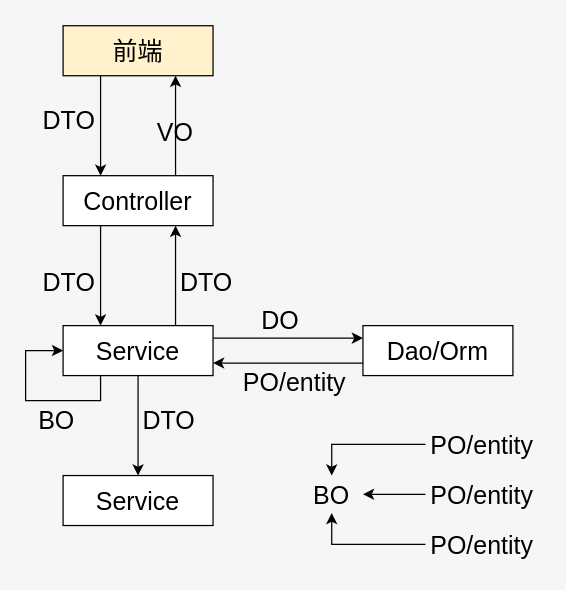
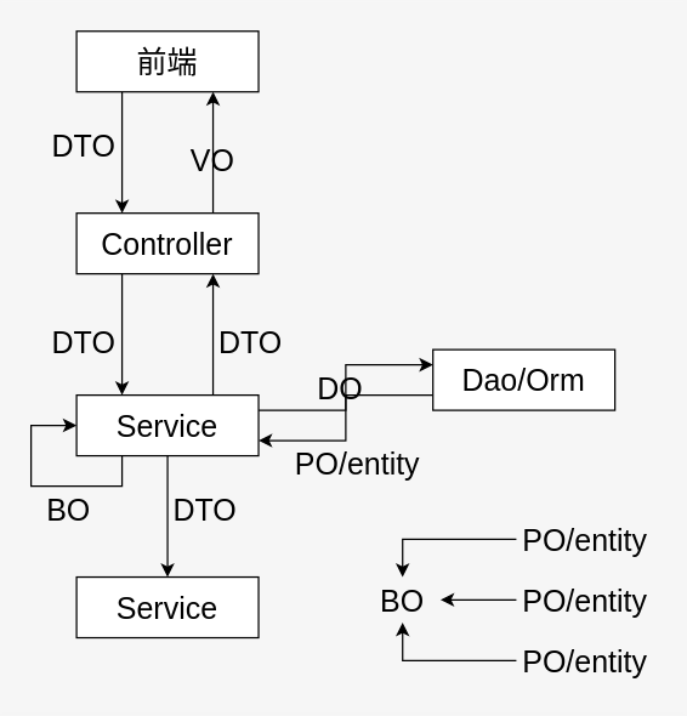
  <mxCell id="0" />
  <mxCell id="1" parent="0" />
  <mxCell id="2" style="edgeStyle=orthogonalEdgeStyle;rounded=0;orthogonalLoop=1;jettySize=auto;html=1;exitX=0.75;exitY=0;exitDx=0;exitDy=0;entryX=0.75;entryY=1;entryDx=0;entryDy=0;fontSize=20;" edge="1" parent="1" source="4" target="6"><mxGeometry relative="1" as="geometry" /></mxCell>
  <mxCell id="3" style="edgeStyle=orthogonalEdgeStyle;rounded=0;orthogonalLoop=1;jettySize=auto;html=1;exitX=0.25;exitY=1;exitDx=0;exitDy=0;entryX=0.25;entryY=0;entryDx=0;entryDy=0;fontSize=20;" edge="1" parent="1" source="4" target="10"><mxGeometry relative="1" as="geometry" /></mxCell>
  <mxCell id="4" value="Controller" style="rounded=0;whiteSpace=wrap;html=1;fontSize=20;" vertex="1" parent="1"><mxGeometry x="50" y="140" width="120" height="40" as="geometry" /></mxCell>
  <mxCell id="5" style="edgeStyle=orthogonalEdgeStyle;rounded=0;orthogonalLoop=1;jettySize=auto;html=1;exitX=0.25;exitY=1;exitDx=0;exitDy=0;entryX=0.25;entryY=0;entryDx=0;entryDy=0;fontSize=20;" edge="1" parent="1" source="6" target="4"><mxGeometry relative="1" as="geometry" /></mxCell>
- <mxCell id="6" value="前端" style="rounded=0;whiteSpace=wrap;html=1;fontSize=20;fillColor=#fff2cc;" vertex="1" parent="1"><mxGeometry x="50" y="20" width="120" height="40" as="geometry" /></mxCell>
+ <mxCell id="6" value="前端" style="rounded=0;whiteSpace=wrap;html=1;fontSize=20;" vertex="1" parent="1"><mxGeometry x="50" y="20" width="120" height="40" as="geometry" /></mxCell>
  <mxCell id="7" style="edgeStyle=orthogonalEdgeStyle;rounded=0;orthogonalLoop=1;jettySize=auto;html=1;exitX=0.75;exitY=0;exitDx=0;exitDy=0;entryX=0.75;entryY=1;entryDx=0;entryDy=0;fontSize=20;" edge="1" parent="1" source="10" target="4"><mxGeometry relative="1" as="geometry" /></mxCell>
  <mxCell id="8" style="edgeStyle=orthogonalEdgeStyle;rounded=0;orthogonalLoop=1;jettySize=auto;html=1;exitX=1;exitY=0.25;exitDx=0;exitDy=0;entryX=0;entryY=0.25;entryDx=0;entryDy=0;fontSize=20;" edge="1" parent="1" source="10" target="12"><mxGeometry relative="1" as="geometry" /></mxCell>
  <mxCell id="9" style="edgeStyle=orthogonalEdgeStyle;rounded=0;orthogonalLoop=1;jettySize=auto;html=1;exitX=0.5;exitY=1;exitDx=0;exitDy=0;entryX=0.5;entryY=0;entryDx=0;entryDy=0;fontSize=20;" edge="1" parent="1" source="10" target="21"><mxGeometry relative="1" as="geometry" /></mxCell>
  <mxCell id="10" value="Service" style="rounded=0;whiteSpace=wrap;html=1;fontSize=20;" vertex="1" parent="1"><mxGeometry x="50" y="260" width="120" height="40" as="geometry" /></mxCell>
  <mxCell id="11" style="edgeStyle=orthogonalEdgeStyle;rounded=0;orthogonalLoop=1;jettySize=auto;html=1;exitX=0;exitY=0.75;exitDx=0;exitDy=0;entryX=1;entryY=0.75;entryDx=0;entryDy=0;fontSize=20;" edge="1" parent="1" source="12" target="10"><mxGeometry relative="1" as="geometry" /></mxCell>
- <mxCell id="12" value="Dao/Orm" style="rounded=0;whiteSpace=wrap;html=1;fontSize=20;" vertex="1" parent="1"><mxGeometry x="290" y="260" width="120" height="40" as="geometry" /></mxCell>
+ <mxCell id="12" value="Dao/Orm" style="rounded=0;whiteSpace=wrap;html=1;fontSize=20;" vertex="1" parent="1"><mxGeometry x="285" y="230" width="120" height="40" as="geometry" /></mxCell>
  <mxCell id="13" value="DO" style="text;html=1;strokeColor=none;fillColor=none;align=center;verticalAlign=middle;whiteSpace=wrap;rounded=0;fontSize=20;" vertex="1" parent="1"><mxGeometry x="199" y="240" width="50" height="30" as="geometry" /></mxCell>
  <mxCell id="14" value="DTO" style="text;html=1;strokeColor=none;fillColor=none;align=center;verticalAlign=middle;whiteSpace=wrap;rounded=0;fontSize=20;" vertex="1" parent="1"><mxGeometry x="30" y="210" width="50" height="30" as="geometry" /></mxCell>
  <mxCell id="15" value="VO" style="text;html=1;strokeColor=none;fillColor=none;align=center;verticalAlign=middle;whiteSpace=wrap;rounded=0;fontSize=20;" vertex="1" parent="1"><mxGeometry x="115" y="90" width="50" height="30" as="geometry" /></mxCell>
  <mxCell id="16" value="PO/entity" style="text;html=1;strokeColor=none;fillColor=none;align=center;verticalAlign=middle;whiteSpace=wrap;rounded=0;fontSize=20;" vertex="1" parent="1"><mxGeometry x="190" y="290" width="91" height="30" as="geometry" /></mxCell>
  <mxCell id="17" style="edgeStyle=orthogonalEdgeStyle;rounded=0;orthogonalLoop=1;jettySize=auto;html=1;exitX=0.25;exitY=1;exitDx=0;exitDy=0;entryX=0;entryY=0.5;entryDx=0;entryDy=0;fontSize=20;" edge="1" parent="1" source="10" target="10"><mxGeometry relative="1" as="geometry"><Array as="points"><mxPoint x="80" y="320" /><mxPoint x="20" y="320" /><mxPoint x="20" y="280" /></Array></mxGeometry></mxCell>
  <mxCell id="18" value="BO" style="text;html=1;strokeColor=none;fillColor=none;align=center;verticalAlign=middle;whiteSpace=wrap;rounded=0;fontSize=20;" vertex="1" parent="1"><mxGeometry x="20" y="320" width="50" height="30" as="geometry" /></mxCell>
  <mxCell id="19" value="DTO" style="text;html=1;strokeColor=none;fillColor=none;align=center;verticalAlign=middle;whiteSpace=wrap;rounded=0;fontSize=20;" vertex="1" parent="1"><mxGeometry x="140" y="210" width="50" height="30" as="geometry" /></mxCell>
  <mxCell id="20" value="DTO" style="text;html=1;strokeColor=none;fillColor=none;align=center;verticalAlign=middle;whiteSpace=wrap;rounded=0;fontSize=20;" vertex="1" parent="1"><mxGeometry x="30" y="80" width="50" height="30" as="geometry" /></mxCell>
  <mxCell id="21" value="Service" style="rounded=0;whiteSpace=wrap;html=1;fontSize=20;" vertex="1" parent="1"><mxGeometry x="50" y="380" width="120" height="40" as="geometry" /></mxCell>
  <mxCell id="22" value="DTO" style="text;html=1;strokeColor=none;fillColor=none;align=center;verticalAlign=middle;whiteSpace=wrap;rounded=0;fontSize=20;" vertex="1" parent="1"><mxGeometry x="110" y="320" width="50" height="30" as="geometry" /></mxCell>
  <mxCell id="23" value="BO" style="text;html=1;strokeColor=none;fillColor=none;align=center;verticalAlign=middle;whiteSpace=wrap;rounded=0;fontSize=20;" vertex="1" parent="1"><mxGeometry x="240" y="380" width="50" height="30" as="geometry" /></mxCell>
  <mxCell id="24" style="edgeStyle=orthogonalEdgeStyle;rounded=0;orthogonalLoop=1;jettySize=auto;html=1;exitX=0;exitY=0.5;exitDx=0;exitDy=0;entryX=0.5;entryY=0;entryDx=0;entryDy=0;fontSize=20;" edge="1" parent="1" source="25" target="23"><mxGeometry relative="1" as="geometry" /></mxCell>
  <mxCell id="25" value="PO/entity" style="text;html=1;strokeColor=none;fillColor=none;align=center;verticalAlign=middle;whiteSpace=wrap;rounded=0;fontSize=20;" vertex="1" parent="1"><mxGeometry x="340" y="340" width="91" height="30" as="geometry" /></mxCell>
  <mxCell id="26" style="edgeStyle=orthogonalEdgeStyle;rounded=0;orthogonalLoop=1;jettySize=auto;html=1;exitX=0;exitY=0.5;exitDx=0;exitDy=0;fontSize=20;" edge="1" parent="1" source="27" target="23"><mxGeometry relative="1" as="geometry" /></mxCell>
  <mxCell id="27" value="PO/entity" style="text;html=1;strokeColor=none;fillColor=none;align=center;verticalAlign=middle;whiteSpace=wrap;rounded=0;fontSize=20;" vertex="1" parent="1"><mxGeometry x="340" y="420" width="91" height="30" as="geometry" /></mxCell>
  <mxCell id="28" style="edgeStyle=orthogonalEdgeStyle;rounded=0;orthogonalLoop=1;jettySize=auto;html=1;exitX=0;exitY=0.5;exitDx=0;exitDy=0;fontSize=20;" edge="1" parent="1" source="29" target="23"><mxGeometry relative="1" as="geometry" /></mxCell>
  <mxCell id="29" value="PO/entity" style="text;html=1;strokeColor=none;fillColor=none;align=center;verticalAlign=middle;whiteSpace=wrap;rounded=0;fontSize=20;" vertex="1" parent="1"><mxGeometry x="340" y="380" width="91" height="30" as="geometry" /></mxCell>
